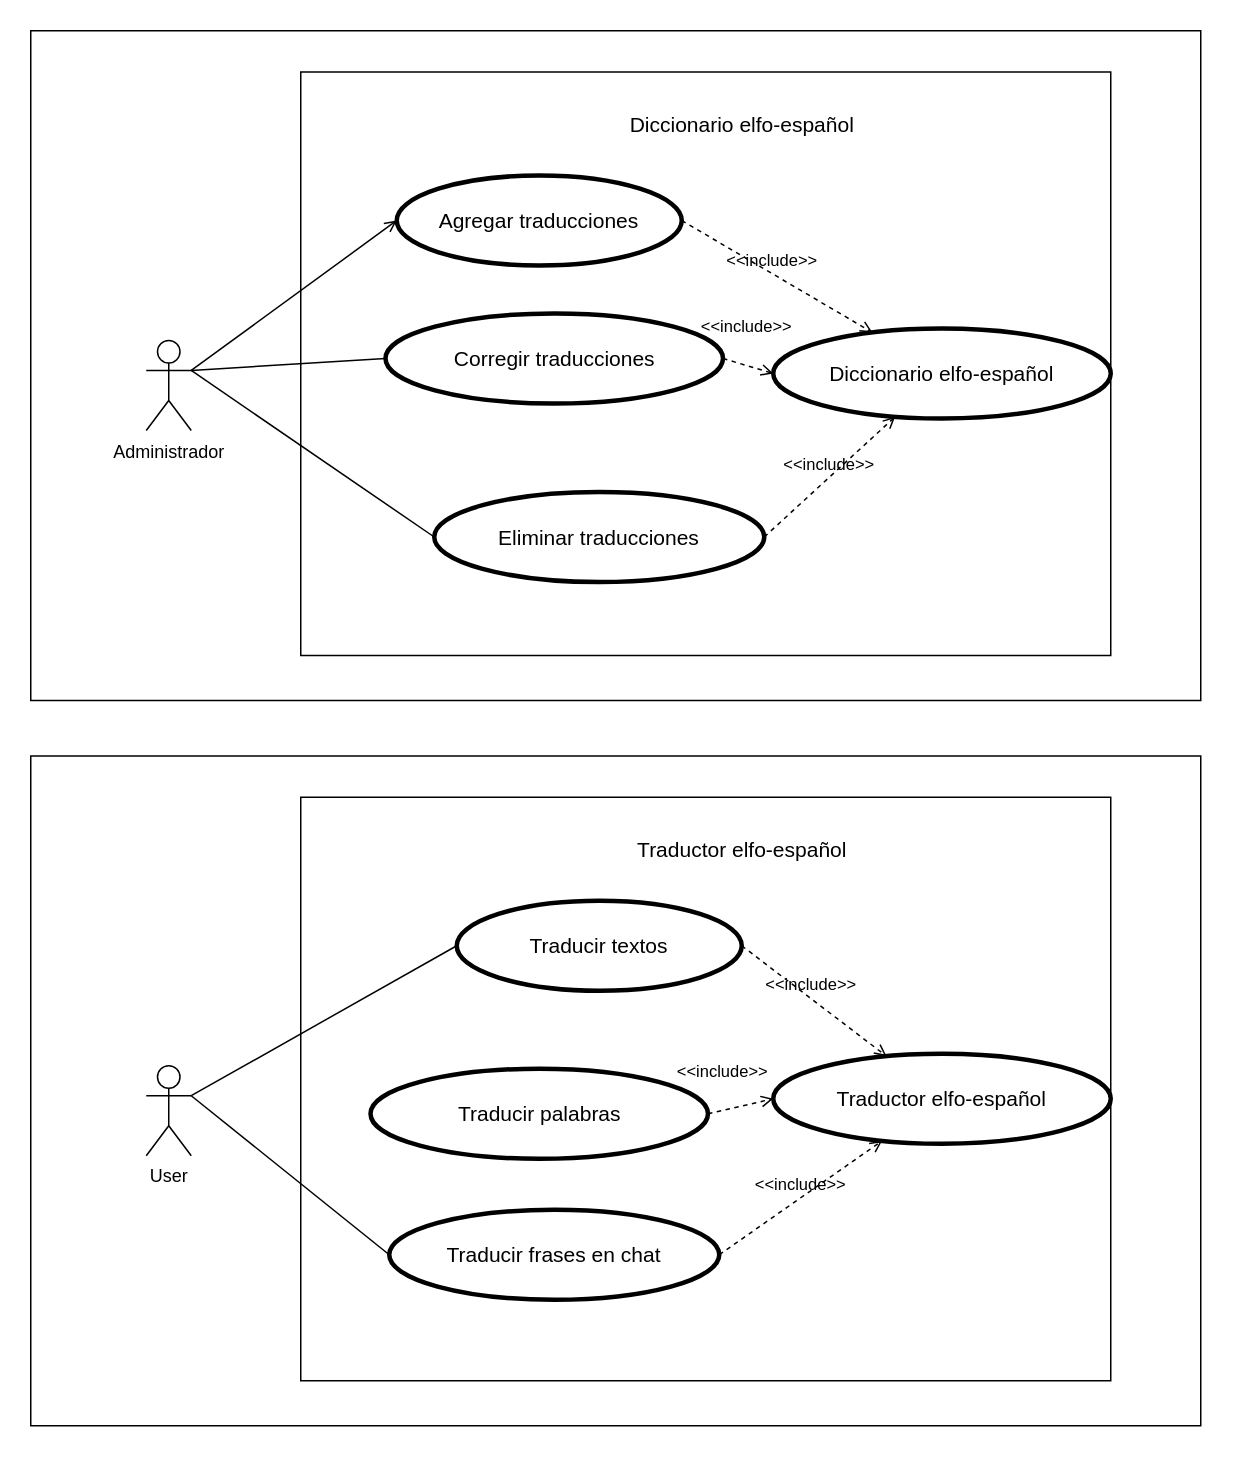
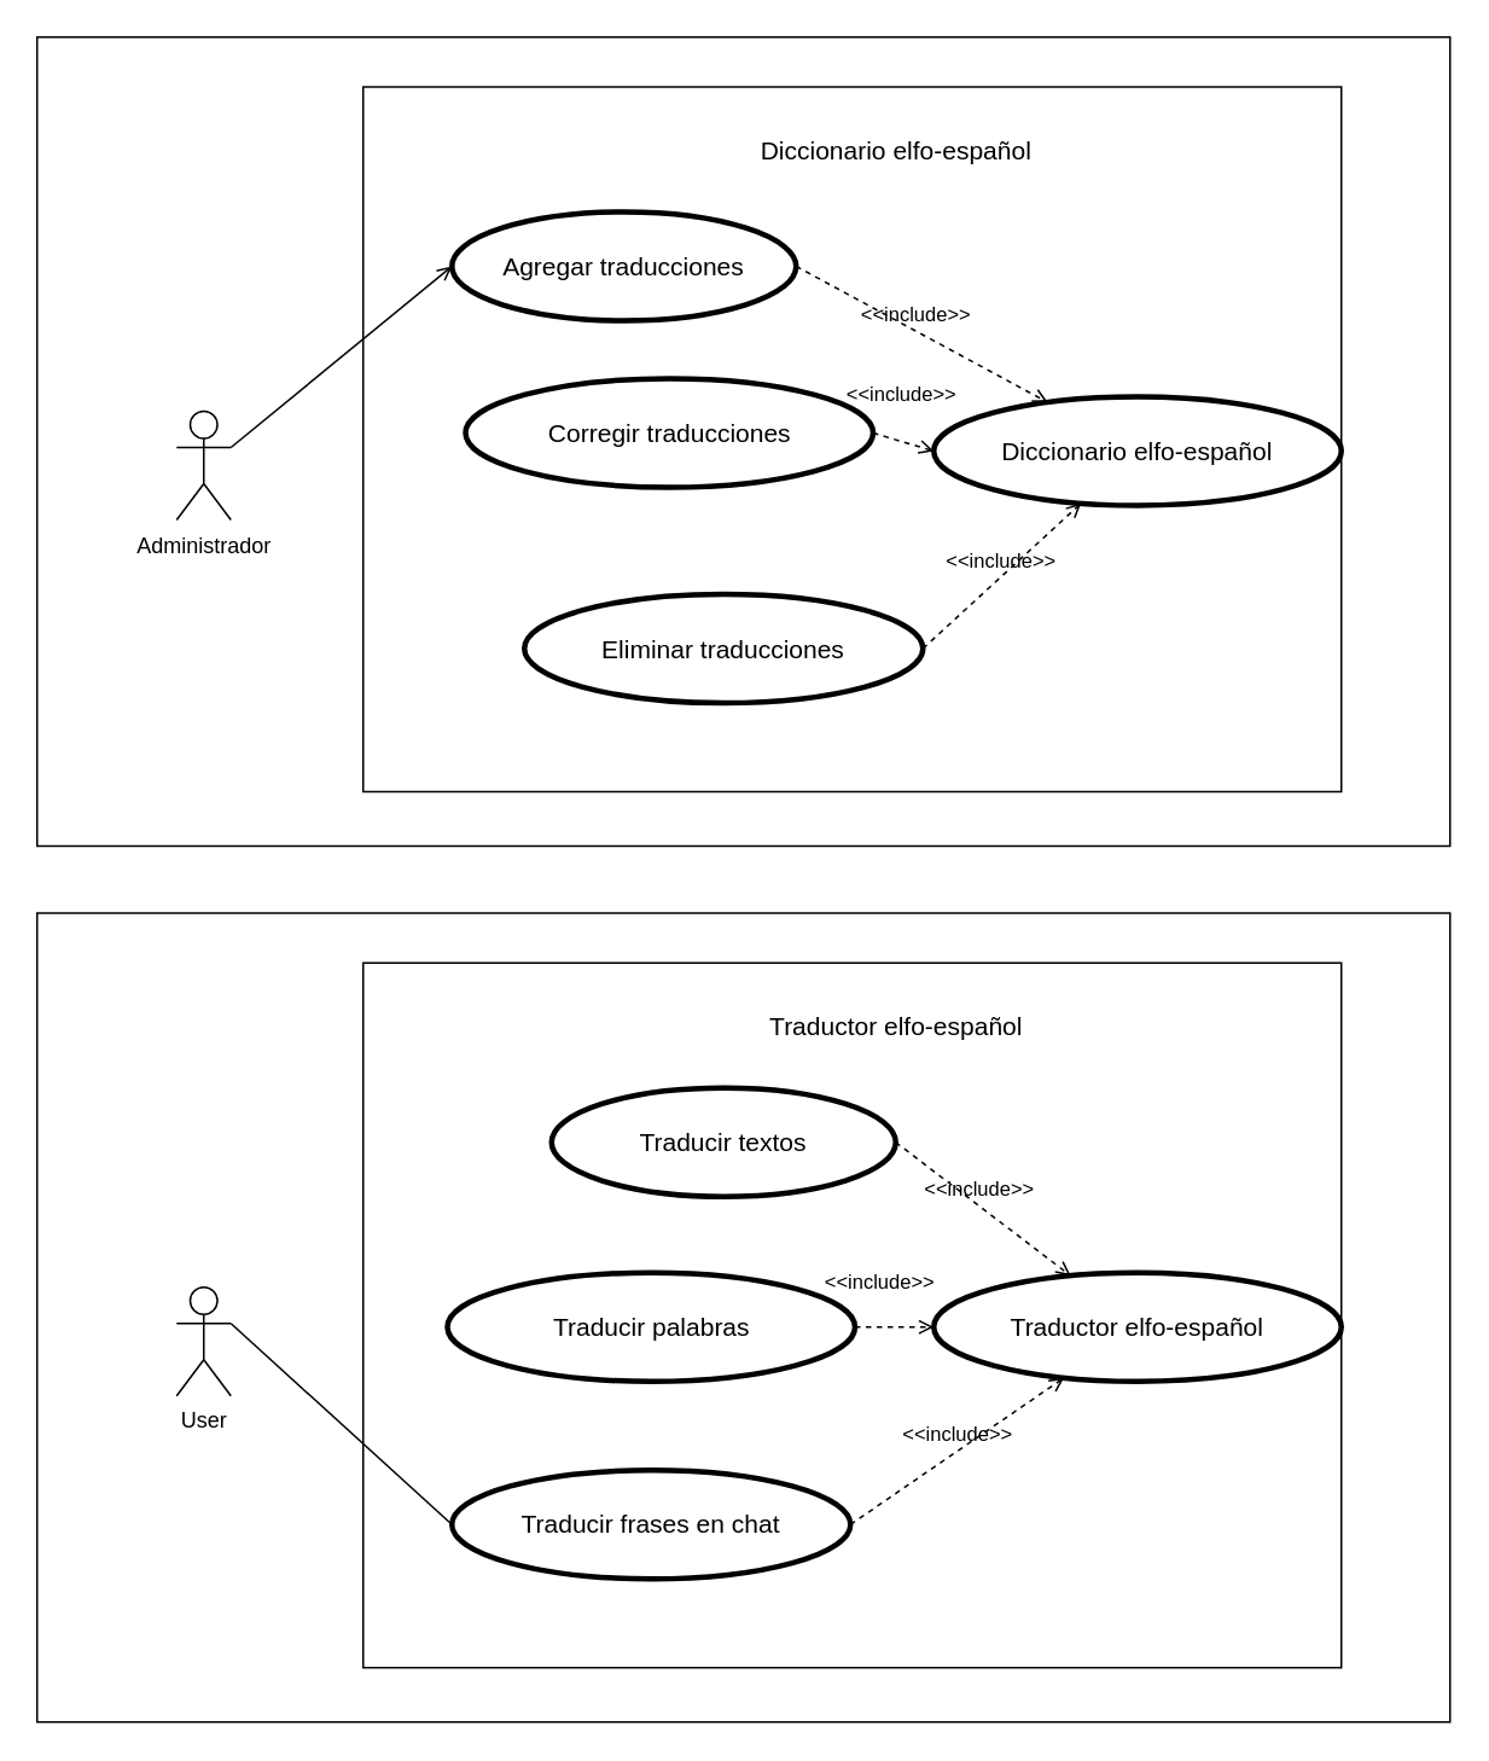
  <mxCell id="0" />
  <mxCell id="1" parent="0" />
  <mxCell id="2" value="" style="rounded=0;whiteSpace=wrap;html=1;" vertex="1" parent="1"><mxGeometry x="20" y="503.5" width="780" height="446.5" as="geometry" /></mxCell>
  <mxCell id="3" value="" style="rounded=0;whiteSpace=wrap;html=1;" vertex="1" parent="1"><mxGeometry x="200" y="531" width="540" height="389" as="geometry" /></mxCell>
  <mxCell id="4" style="rounded=0;orthogonalLoop=1;jettySize=auto;html=1;exitX=1;exitY=0.333;exitDx=0;exitDy=0;exitPerimeter=0;entryX=0;entryY=0.5;entryDx=0;entryDy=0;endArrow=none;endFill=0;" edge="1" parent="1" source="6" target="9"><mxGeometry relative="1" as="geometry" /></mxCell>
- <mxCell id="5" style="rounded=0;orthogonalLoop=1;jettySize=auto;html=1;exitX=1;exitY=0.333;exitDx=0;exitDy=0;exitPerimeter=0;entryX=0;entryY=0.5;entryDx=0;entryDy=0;endArrow=none;endFill=0;" edge="1" parent="1" source="6" target="8"><mxGeometry relative="1" as="geometry" /></mxCell>
  <mxCell id="6" value="User" style="shape=umlActor;html=1;verticalLabelPosition=bottom;verticalAlign=top;align=center;" vertex="1" parent="1"><mxGeometry x="97" y="710" width="30" height="60" as="geometry" /></mxCell>
- <mxCell id="7" value="&lt;span style=&quot;font-weight: 400;&quot;&gt;&lt;font style=&quot;font-size: 14px;&quot;&gt;Traducir palabras&lt;/font&gt;&lt;/span&gt;" style="shape=ellipse;html=1;strokeWidth=3;fontStyle=1;whiteSpace=wrap;align=center;perimeter=ellipsePerimeter;" vertex="1" parent="1"><mxGeometry x="246.5" y="712" width="225" height="60" as="geometry" /></mxCell>
+ <mxCell id="7" value="&lt;span style=&quot;font-weight: 400;&quot;&gt;&lt;font style=&quot;font-size: 14px;&quot;&gt;Traducir palabras&lt;/font&gt;&lt;/span&gt;" style="shape=ellipse;html=1;strokeWidth=3;fontStyle=1;whiteSpace=wrap;align=center;perimeter=ellipsePerimeter;" vertex="1" parent="1"><mxGeometry x="246.5" y="702" width="225" height="60" as="geometry" /></mxCell>
  <mxCell id="8" value="&lt;div style=&quot;font-weight: 400;&quot;&gt;&lt;font style=&quot;font-size: 14px;&quot;&gt;&lt;span style=&quot;&quot; id=&quot;docs-internal-guid-8aa03835-7fff-aa45-d898-25cc0150170f&quot;&gt;&lt;/span&gt;Traducir textos&lt;/font&gt;&lt;/div&gt;" style="shape=ellipse;html=1;strokeWidth=3;fontStyle=1;whiteSpace=wrap;align=center;perimeter=ellipsePerimeter;" vertex="1" parent="1"><mxGeometry x="304" y="600" width="190" height="60" as="geometry" /></mxCell>
- <mxCell id="9" value="&lt;font style=&quot;&quot;&gt;&lt;span style=&quot;font-size: 14px; font-weight: 400;&quot;&gt;Traducir frases&amp;nbsp;en chat&lt;/span&gt;&lt;/font&gt;" style="shape=ellipse;html=1;strokeWidth=3;fontStyle=1;whiteSpace=wrap;align=center;perimeter=ellipsePerimeter;" vertex="1" parent="1"><mxGeometry x="259" y="806" width="220" height="60" as="geometry" /></mxCell>
+ <mxCell id="9" value="&lt;font style=&quot;&quot;&gt;&lt;span style=&quot;font-size: 14px; font-weight: 400;&quot;&gt;Traducir frases&amp;nbsp;en chat&lt;/span&gt;&lt;/font&gt;" style="shape=ellipse;html=1;strokeWidth=3;fontStyle=1;whiteSpace=wrap;align=center;perimeter=ellipsePerimeter;" vertex="1" parent="1"><mxGeometry x="249" y="811" width="220" height="60" as="geometry" /></mxCell>
  <mxCell id="10" value="&amp;lt;&amp;lt;include&amp;gt;&amp;gt;" style="edgeStyle=none;html=1;endArrow=open;verticalAlign=bottom;dashed=1;labelBackgroundColor=none;rounded=0;exitX=1;exitY=0.5;exitDx=0;exitDy=0;" edge="1" parent="1" source="9" target="12"><mxGeometry width="160" relative="1" as="geometry"><mxPoint x="211.5" y="751" as="sourcePoint" /><mxPoint x="371.5" y="751" as="targetPoint" /></mxGeometry></mxCell>
  <mxCell id="11" value="&lt;font style=&quot;font-size: 14px;&quot;&gt;Traductor elfo-español&lt;/font&gt;" style="text;html=1;strokeColor=none;fillColor=none;align=center;verticalAlign=middle;whiteSpace=wrap;rounded=0;" vertex="1" parent="1"><mxGeometry x="364.63" y="551" width="258.75" height="30" as="geometry" /></mxCell>
  <mxCell id="12" value="&lt;span style=&quot;font-weight: 400;&quot;&gt;&lt;font style=&quot;font-size: 14px;&quot;&gt;Traductor elfo-español&lt;/font&gt;&lt;/span&gt;" style="shape=ellipse;html=1;strokeWidth=3;fontStyle=1;whiteSpace=wrap;align=center;perimeter=ellipsePerimeter;" vertex="1" parent="1"><mxGeometry x="515" y="702" width="225" height="60" as="geometry" /></mxCell>
  <mxCell id="13" value="&amp;lt;&amp;lt;include&amp;gt;&amp;gt;" style="edgeStyle=none;html=1;endArrow=open;verticalAlign=bottom;dashed=1;labelBackgroundColor=none;rounded=0;exitX=1;exitY=0.5;exitDx=0;exitDy=0;" edge="1" parent="1" source="8" target="12"><mxGeometry x="-0.048" width="160" relative="1" as="geometry"><mxPoint x="531" y="661" as="sourcePoint" /><mxPoint x="531" y="683" as="targetPoint" /><mxPoint as="offset" /></mxGeometry></mxCell>
  <mxCell id="14" value="&amp;lt;&amp;lt;include&amp;gt;&amp;gt;" style="edgeStyle=none;html=1;endArrow=open;verticalAlign=bottom;dashed=1;labelBackgroundColor=none;rounded=0;entryX=0;entryY=0.5;entryDx=0;entryDy=0;exitX=1;exitY=0.5;exitDx=0;exitDy=0;" edge="1" parent="1" source="7" target="12"><mxGeometry x="-0.398" y="16" width="160" relative="1" as="geometry"><mxPoint x="454" y="671.5" as="sourcePoint" /><mxPoint x="663.5" y="792.5" as="targetPoint" /><mxPoint as="offset" /></mxGeometry></mxCell>
  <mxCell id="15" style="edgeStyle=orthogonalEdgeStyle;rounded=0;orthogonalLoop=1;jettySize=auto;html=1;exitX=0.5;exitY=1;exitDx=0;exitDy=0;" edge="1" parent="1" source="3" target="3"><mxGeometry relative="1" as="geometry" /></mxCell>
  <mxCell id="16" value="" style="rounded=0;whiteSpace=wrap;html=1;" vertex="1" parent="1"><mxGeometry x="20" y="20" width="780" height="446.5" as="geometry" /></mxCell>
  <mxCell id="17" value="" style="rounded=0;whiteSpace=wrap;html=1;" vertex="1" parent="1"><mxGeometry x="200" y="47.5" width="540" height="389" as="geometry" /></mxCell>
- <mxCell id="18" style="rounded=0;orthogonalLoop=1;jettySize=auto;html=1;entryX=0;entryY=0.5;entryDx=0;entryDy=0;endArrow=none;endFill=0;exitX=1;exitY=0.333;exitDx=0;exitDy=0;exitPerimeter=0;" edge="1" parent="1" source="21" target="22"><mxGeometry relative="1" as="geometry" /></mxCell>
- <mxCell id="19" style="rounded=0;orthogonalLoop=1;jettySize=auto;html=1;exitX=1;exitY=0.333;exitDx=0;exitDy=0;exitPerimeter=0;entryX=0;entryY=0.5;entryDx=0;entryDy=0;endArrow=none;endFill=0;" edge="1" parent="1" source="21" target="24"><mxGeometry relative="1" as="geometry" /></mxCell>
  <mxCell id="20" style="rounded=0;orthogonalLoop=1;jettySize=auto;html=1;exitX=1;exitY=0.333;exitDx=0;exitDy=0;exitPerimeter=0;entryX=0;entryY=0.5;entryDx=0;entryDy=0;endArrow=open;endFill=0;" edge="1" parent="1" source="21" target="23"><mxGeometry relative="1" as="geometry" /></mxCell>
  <mxCell id="21" value="Administrador" style="shape=umlActor;html=1;verticalLabelPosition=bottom;verticalAlign=top;align=center;" vertex="1" parent="1"><mxGeometry x="97" y="226.5" width="30" height="60" as="geometry" /></mxCell>
  <mxCell id="22" value="&lt;span style=&quot;font-weight: 400;&quot;&gt;&lt;font style=&quot;font-size: 14px;&quot;&gt;Corregir traducciones&lt;/font&gt;&lt;/span&gt;" style="shape=ellipse;html=1;strokeWidth=3;fontStyle=1;whiteSpace=wrap;align=center;perimeter=ellipsePerimeter;" vertex="1" parent="1"><mxGeometry x="256.5" y="208.5" width="225" height="60" as="geometry" /></mxCell>
- <mxCell id="23" value="&lt;div style=&quot;font-weight: 400;&quot;&gt;&lt;font style=&quot;font-size: 14px;&quot;&gt;&lt;span style=&quot;&quot; id=&quot;docs-internal-guid-8aa03835-7fff-aa45-d898-25cc0150170f&quot;&gt;&lt;/span&gt;Agregar traducciones&lt;/font&gt;&lt;/div&gt;" style="shape=ellipse;html=1;strokeWidth=3;fontStyle=1;whiteSpace=wrap;align=center;perimeter=ellipsePerimeter;" vertex="1" parent="1"><mxGeometry x="264" y="116.5" width="190" height="60" as="geometry" /></mxCell>
+ <mxCell id="23" value="&lt;div style=&quot;font-weight: 400;&quot;&gt;&lt;font style=&quot;font-size: 14px;&quot;&gt;&lt;span style=&quot;&quot; id=&quot;docs-internal-guid-8aa03835-7fff-aa45-d898-25cc0150170f&quot;&gt;&lt;/span&gt;Agregar traducciones&lt;/font&gt;&lt;/div&gt;" style="shape=ellipse;html=1;strokeWidth=3;fontStyle=1;whiteSpace=wrap;align=center;perimeter=ellipsePerimeter;" vertex="1" parent="1"><mxGeometry x="249" y="116.5" width="190" height="60" as="geometry" /></mxCell>
  <mxCell id="24" value="&lt;font style=&quot;&quot;&gt;&lt;span style=&quot;font-size: 14px; font-weight: 400;&quot;&gt;Eliminar traducciones&lt;/span&gt;&lt;/font&gt;" style="shape=ellipse;html=1;strokeWidth=3;fontStyle=1;whiteSpace=wrap;align=center;perimeter=ellipsePerimeter;" vertex="1" parent="1"><mxGeometry x="289" y="327.5" width="220" height="60" as="geometry" /></mxCell>
  <mxCell id="25" value="&amp;lt;&amp;lt;include&amp;gt;&amp;gt;" style="edgeStyle=none;html=1;endArrow=open;verticalAlign=bottom;dashed=1;labelBackgroundColor=none;rounded=0;exitX=1;exitY=0.5;exitDx=0;exitDy=0;" edge="1" parent="1" source="24" target="27"><mxGeometry width="160" relative="1" as="geometry"><mxPoint x="211.5" y="267.5" as="sourcePoint" /><mxPoint x="371.5" y="267.5" as="targetPoint" /></mxGeometry></mxCell>
  <mxCell id="26" value="&lt;font style=&quot;font-size: 14px;&quot;&gt;Diccionario elfo-español&lt;/font&gt;" style="text;html=1;strokeColor=none;fillColor=none;align=center;verticalAlign=middle;whiteSpace=wrap;rounded=0;" vertex="1" parent="1"><mxGeometry x="364.63" y="67.5" width="258.75" height="30" as="geometry" /></mxCell>
  <mxCell id="27" value="&lt;span style=&quot;font-weight: 400;&quot;&gt;&lt;font style=&quot;font-size: 14px;&quot;&gt;Diccionario elfo-español&lt;/font&gt;&lt;/span&gt;" style="shape=ellipse;html=1;strokeWidth=3;fontStyle=1;whiteSpace=wrap;align=center;perimeter=ellipsePerimeter;" vertex="1" parent="1"><mxGeometry x="515" y="218.5" width="225" height="60" as="geometry" /></mxCell>
  <mxCell id="28" value="&amp;lt;&amp;lt;include&amp;gt;&amp;gt;" style="edgeStyle=none;html=1;endArrow=open;verticalAlign=bottom;dashed=1;labelBackgroundColor=none;rounded=0;exitX=1;exitY=0.5;exitDx=0;exitDy=0;" edge="1" parent="1" source="23" target="27"><mxGeometry x="-0.048" width="160" relative="1" as="geometry"><mxPoint x="531" y="177.5" as="sourcePoint" /><mxPoint x="531" y="199.5" as="targetPoint" /><mxPoint as="offset" /></mxGeometry></mxCell>
  <mxCell id="29" value="&amp;lt;&amp;lt;include&amp;gt;&amp;gt;" style="edgeStyle=none;html=1;endArrow=open;verticalAlign=bottom;dashed=1;labelBackgroundColor=none;rounded=0;entryX=0;entryY=0.5;entryDx=0;entryDy=0;exitX=1;exitY=0.5;exitDx=0;exitDy=0;" edge="1" parent="1" source="22" target="27"><mxGeometry x="-0.398" y="16" width="160" relative="1" as="geometry"><mxPoint x="454" y="188" as="sourcePoint" /><mxPoint x="663.5" y="309" as="targetPoint" /><mxPoint as="offset" /></mxGeometry></mxCell>
  <mxCell id="30" style="edgeStyle=orthogonalEdgeStyle;rounded=0;orthogonalLoop=1;jettySize=auto;html=1;exitX=0.5;exitY=1;exitDx=0;exitDy=0;" edge="1" parent="1" source="17" target="17"><mxGeometry relative="1" as="geometry" /></mxCell>
